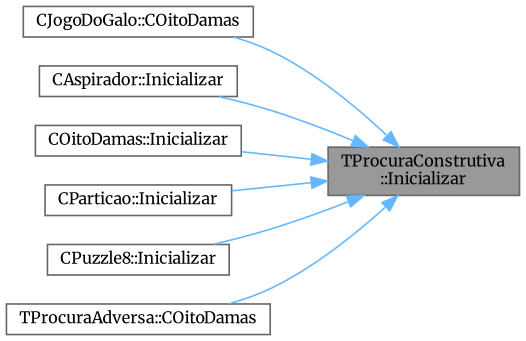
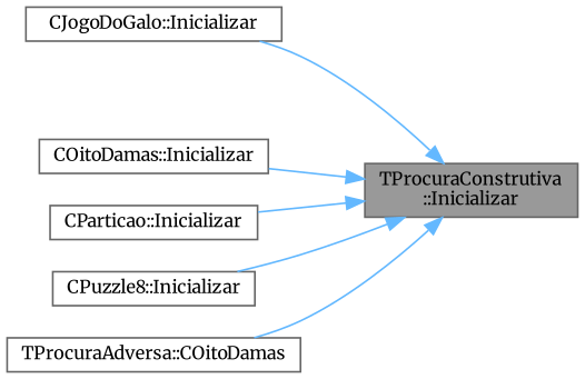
  digraph {
    fontname=Merriweather
    rankdir=RL
    node [color=grey40 fillcolor=white fontname=Merriweather fontsize=10 shape=box style=filled]
    edge [color=steelblue1 dir=back fontname=Merriweather fontsize=10 labelfontname=Helvetica labelfontsize=10 style=solid]
    n1 [color=gray40 fillcolor=grey60 fontcolor=black height=0.2 label="TProcuraConstrutiva\l::Inicializar" width=0.4]
-   n2 [height=0.2 label="CJogoDoGalo::COitoDamas" width=0.4]
-   n3 [height=0.2 label="CAspirador::Inicializar" width=0.4]
+   n2 [height=0.2 label="CJogoDoGalo::Inicializar" width=0.4]
    n4 [height=0.2 label="COitoDamas::Inicializar" width=0.4]
    n5 [height=0.2 label="CParticao::Inicializar" width=0.4]
    n6 [height=0.2 label="CPuzzle8::Inicializar" width=0.4]
    n7 [height=0.2 label="TProcuraAdversa::COitoDamas" width=0.4]
    n1 -> n2
-   n1 -> n3
    n1 -> n4
    n1 -> n5
    n1 -> n6
    n1 -> n7
  }
